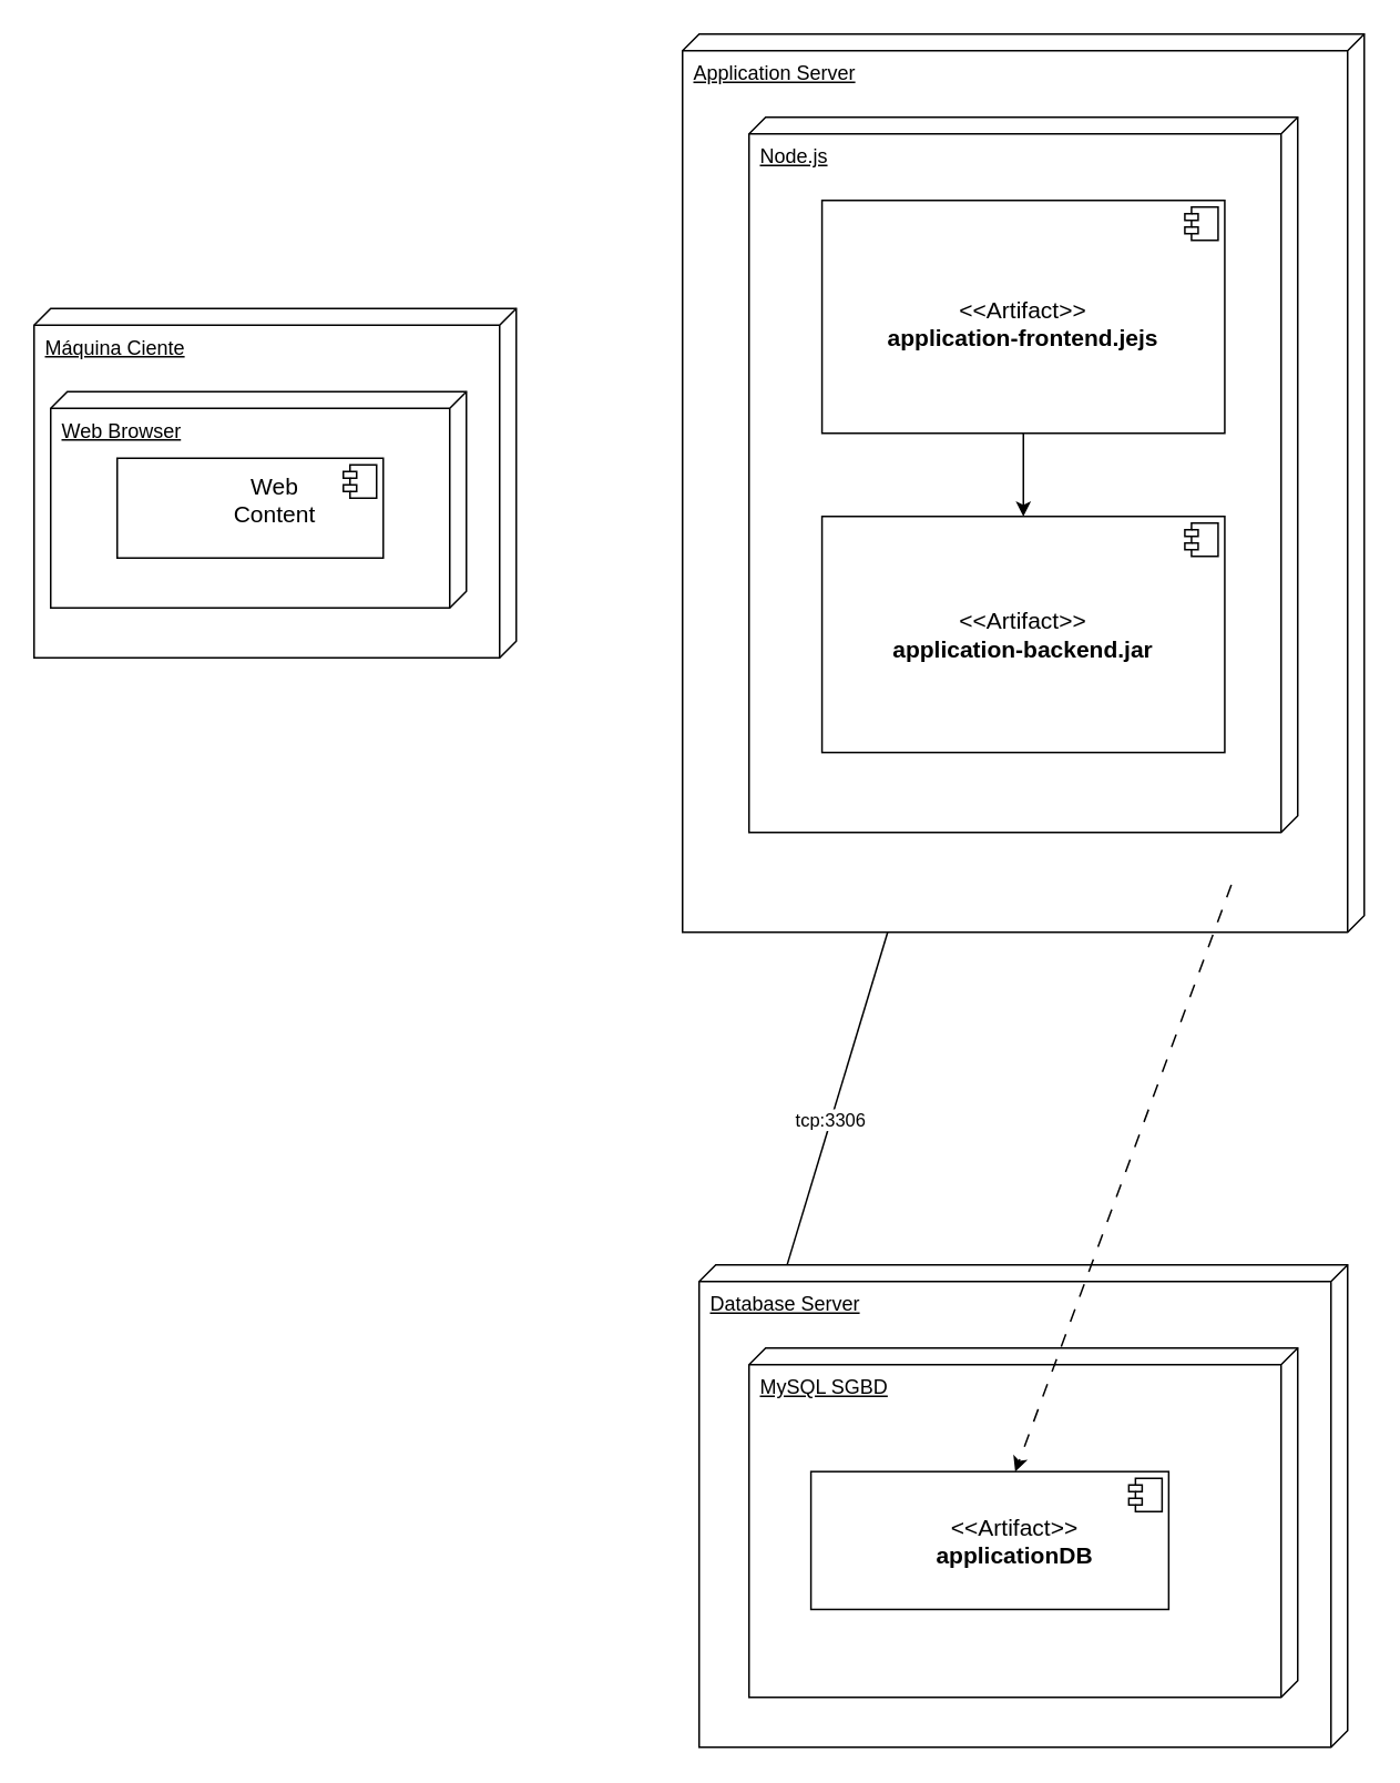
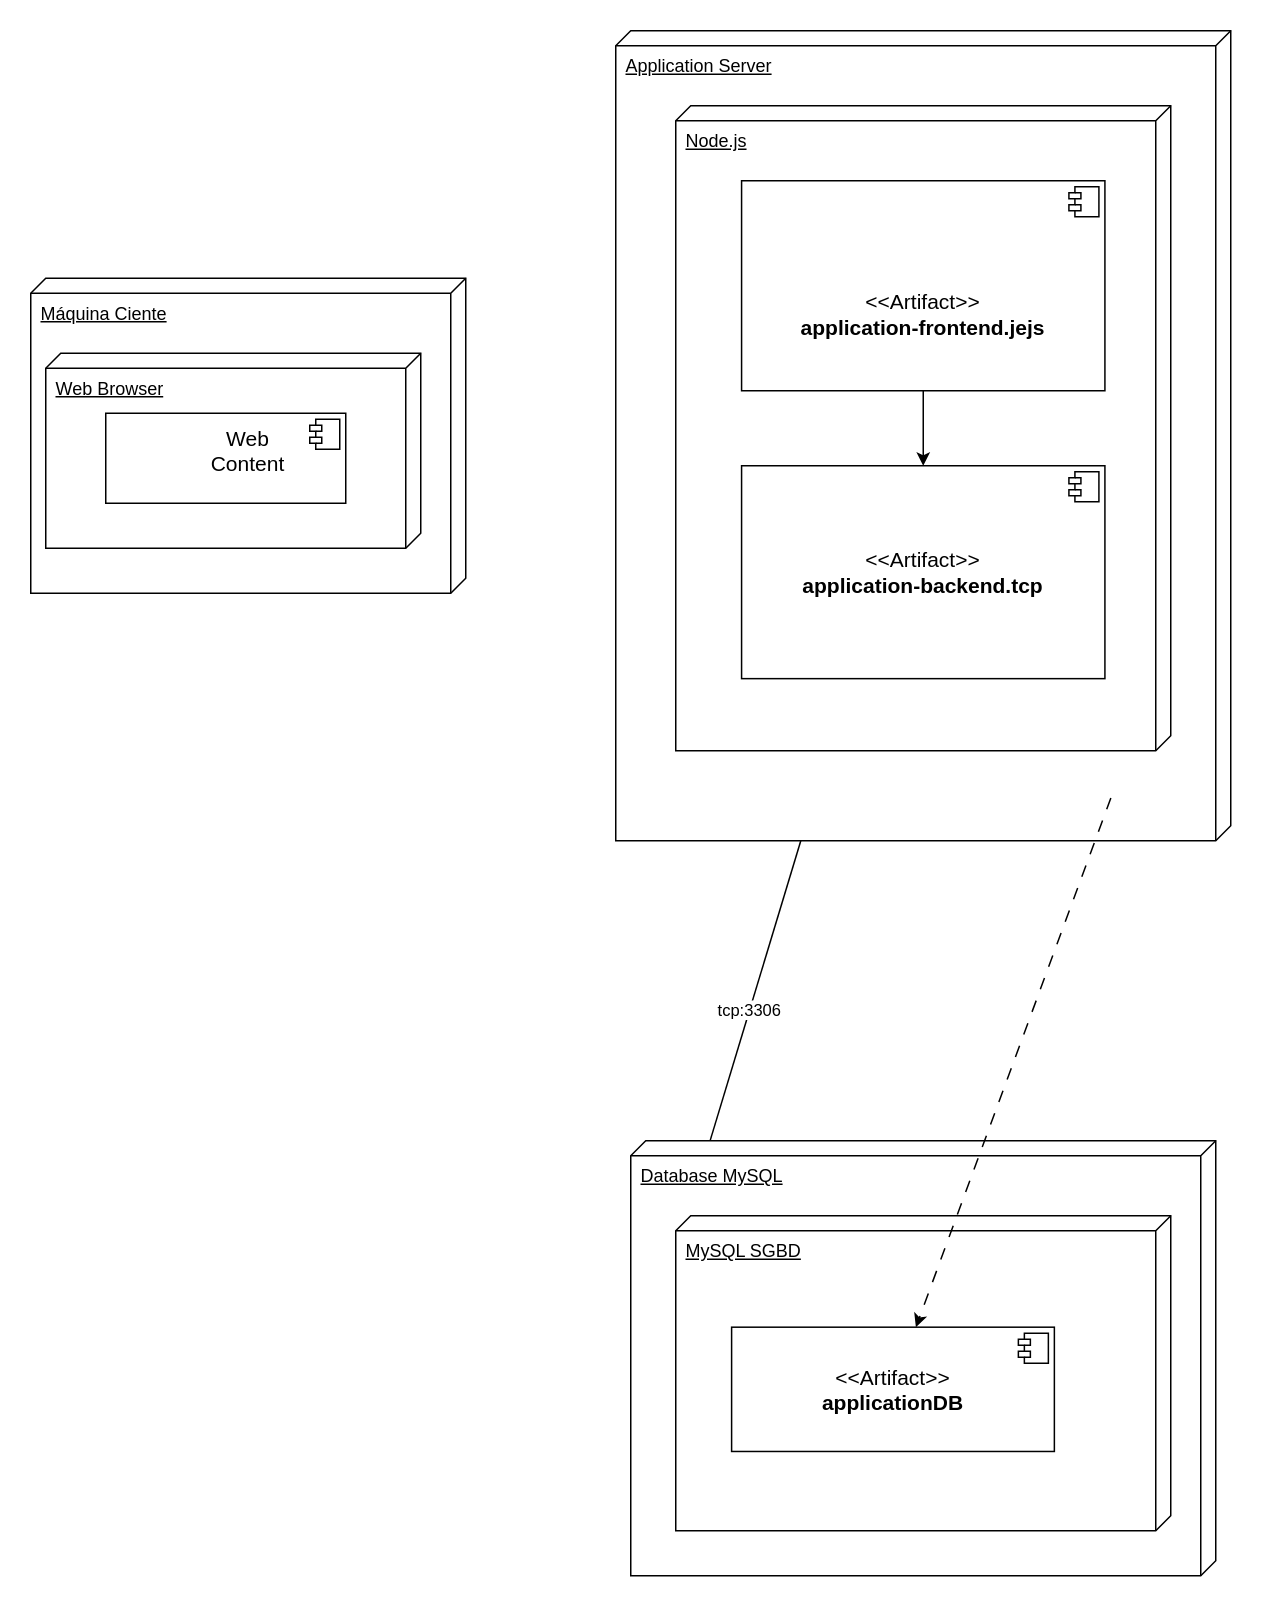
  <mxCell id="0" />
  <mxCell id="1" parent="0" />
  <mxCell id="2" value="&lt;u&gt;Máquina Ciente&lt;/u&gt;" style="verticalAlign=top;align=left;shape=cube;size=10;direction=south;fontStyle=0;html=1;boundedLbl=1;spacingLeft=5;whiteSpace=wrap;" vertex="1" parent="1"><mxGeometry x="20" y="185" width="290" height="210" as="geometry" /></mxCell>
  <mxCell id="3" value="&lt;u&gt;Web Browser&lt;/u&gt;" style="verticalAlign=top;align=left;shape=cube;size=10;direction=south;html=1;boundedLbl=1;spacingLeft=5;whiteSpace=wrap;" vertex="1" parent="2"><mxGeometry width="250" height="130" relative="1" as="geometry"><mxPoint x="10" y="50" as="offset" /></mxGeometry></mxCell>
  <mxCell id="4" value="&lt;p style=&quot;margin: 6px 0px 0px;&quot;&gt;&lt;br&gt;&lt;/p&gt;" style="align=center;overflow=fill;html=1;dropTarget=0;whiteSpace=wrap;" vertex="1" parent="2"><mxGeometry x="50" y="90" width="160" height="60" as="geometry" /></mxCell>
  <mxCell id="5" value="" style="shape=component;jettyWidth=8;jettyHeight=4;" vertex="1" parent="4"><mxGeometry x="1" width="20" height="20" relative="1" as="geometry"><mxPoint x="-24" y="4" as="offset" /></mxGeometry></mxCell>
  <mxCell id="6" value="&lt;font style=&quot;font-size: 14px;&quot;&gt;Web Content&lt;/font&gt;" style="text;html=1;align=center;verticalAlign=middle;whiteSpace=wrap;rounded=0;" vertex="1" parent="2"><mxGeometry x="115" y="100" width="60" height="30" as="geometry" /></mxCell>
  <mxCell id="7" style="rounded=0;orthogonalLoop=1;jettySize=auto;html=1;entryX=0.034;entryY=0.872;entryDx=0;entryDy=0;entryPerimeter=0;" edge="1" parent="1" source="9" target="18"><mxGeometry relative="1" as="geometry"><mxPoint x="530" y="730" as="targetPoint" /></mxGeometry></mxCell>
  <mxCell id="8" value="tcp:3306" style="edgeLabel;html=1;align=center;verticalAlign=middle;resizable=0;points=[];" connectable="0" vertex="1" parent="7"><mxGeometry x="0.073" y="-1" relative="1" as="geometry"><mxPoint as="offset" /></mxGeometry></mxCell>
  <mxCell id="9" value="&lt;u&gt;Application Server&lt;/u&gt;" style="verticalAlign=top;align=left;shape=cube;size=10;direction=south;fontStyle=0;html=1;boundedLbl=1;spacingLeft=5;whiteSpace=wrap;" vertex="1" parent="1"><mxGeometry x="410" y="20" width="410" height="540" as="geometry" /></mxCell>
  <mxCell id="10" value="&lt;u&gt;Node.js&lt;/u&gt;" style="verticalAlign=top;align=left;shape=cube;size=10;direction=south;html=1;boundedLbl=1;spacingLeft=5;whiteSpace=wrap;" vertex="1" parent="9"><mxGeometry x="40" y="50" width="330" height="430" as="geometry" /></mxCell>
  <mxCell id="11" style="rounded=0;orthogonalLoop=1;jettySize=auto;html=1;entryX=0.5;entryY=0;entryDx=0;entryDy=0;" edge="1" parent="9" source="12" target="15"><mxGeometry relative="1" as="geometry" /></mxCell>
  <mxCell id="12" value="&lt;p style=&quot;margin: 6px 0px 0px;&quot;&gt;&lt;br&gt;&lt;/p&gt;" style="align=center;overflow=fill;html=1;dropTarget=0;whiteSpace=wrap;" vertex="1" parent="9"><mxGeometry x="83.89" y="100" width="242.22" height="140" as="geometry" /></mxCell>
  <mxCell id="13" value="" style="shape=component;jettyWidth=8;jettyHeight=4;" vertex="1" parent="12"><mxGeometry x="1" width="20" height="20" relative="1" as="geometry"><mxPoint x="-24" y="4" as="offset" /></mxGeometry></mxCell>
- <mxCell id="14" value="&lt;font style=&quot;font-size: 14px;&quot;&gt;&amp;lt;&amp;lt;Artifact&lt;/font&gt;&lt;span style=&quot;font-size: 14px; background-color: initial;&quot;&gt;&amp;gt;&amp;gt;&lt;/span&gt;&lt;div&gt;&lt;span style=&quot;font-size: 14px; background-color: initial;&quot;&gt;&lt;b&gt;application-frontend.jejs&lt;/b&gt;&lt;/span&gt;&lt;/div&gt;" style="text;html=1;align=center;verticalAlign=middle;whiteSpace=wrap;rounded=0;" vertex="1" parent="9"><mxGeometry x="97.842" y="155.264" width="214.31" height="38.005" as="geometry" /></mxCell>
+ <mxCell id="14" value="&lt;font style=&quot;font-size: 14px;&quot;&gt;&amp;lt;&amp;lt;Artifact&lt;/font&gt;&lt;span style=&quot;font-size: 14px; background-color: initial;&quot;&gt;&amp;gt;&amp;gt;&lt;/span&gt;&lt;div&gt;&lt;span style=&quot;font-size: 14px; background-color: initial;&quot;&gt;&lt;b&gt;application-frontend.jejs&lt;/b&gt;&lt;/span&gt;&lt;/div&gt;" style="text;html=1;align=center;verticalAlign=middle;whiteSpace=wrap;rounded=0;" vertex="1" parent="9"><mxGeometry x="97.842" y="170.264" width="214.31" height="38.005" as="geometry" /></mxCell>
  <mxCell id="15" value="&lt;p style=&quot;margin: 6px 0px 0px;&quot;&gt;&lt;br&gt;&lt;/p&gt;" style="align=center;overflow=fill;html=1;dropTarget=0;whiteSpace=wrap;" vertex="1" parent="9"><mxGeometry x="83.89" y="290" width="242.22" height="141.93" as="geometry" /></mxCell>
  <mxCell id="16" value="" style="shape=component;jettyWidth=8;jettyHeight=4;" vertex="1" parent="15"><mxGeometry x="1" width="20" height="20" relative="1" as="geometry"><mxPoint x="-24" y="4" as="offset" /></mxGeometry></mxCell>
- <mxCell id="17" value="&lt;font style=&quot;font-size: 14px;&quot;&gt;&amp;lt;&amp;lt;Artifact&lt;/font&gt;&lt;span style=&quot;font-size: 14px; background-color: initial;&quot;&gt;&amp;gt;&amp;gt;&lt;/span&gt;&lt;div&gt;&lt;span style=&quot;font-size: 14px; background-color: initial;&quot;&gt;&lt;b&gt;application-backend.jar&lt;/b&gt;&lt;/span&gt;&lt;/div&gt;" style="text;html=1;align=center;verticalAlign=middle;whiteSpace=wrap;rounded=0;" vertex="1" parent="9"><mxGeometry x="97.842" y="341.964" width="214.31" height="38.005" as="geometry" /></mxCell>
- <mxCell id="18" value="&lt;u&gt;Database Server&lt;/u&gt;" style="verticalAlign=top;align=left;shape=cube;size=10;direction=south;fontStyle=0;html=1;boundedLbl=1;spacingLeft=5;whiteSpace=wrap;" vertex="1" parent="1"><mxGeometry x="420" y="760" width="390" height="290" as="geometry" /></mxCell>
+ <mxCell id="17" value="&lt;font style=&quot;font-size: 14px;&quot;&gt;&amp;lt;&amp;lt;Artifact&lt;/font&gt;&lt;span style=&quot;font-size: 14px; background-color: initial;&quot;&gt;&amp;gt;&amp;gt;&lt;/span&gt;&lt;div&gt;&lt;span style=&quot;font-size: 14px; background-color: initial;&quot;&gt;&lt;b&gt;application-backend.tcp&lt;/b&gt;&lt;/span&gt;&lt;/div&gt;" style="text;html=1;align=center;verticalAlign=middle;whiteSpace=wrap;rounded=0;" vertex="1" parent="9"><mxGeometry x="97.842" y="341.964" width="214.31" height="38.005" as="geometry" /></mxCell>
+ <mxCell id="18" value="&lt;u&gt;Database MySQL&lt;/u&gt;" style="verticalAlign=top;align=left;shape=cube;size=10;direction=south;fontStyle=0;html=1;boundedLbl=1;spacingLeft=5;whiteSpace=wrap;" vertex="1" parent="1"><mxGeometry x="420" y="760" width="390" height="290" as="geometry" /></mxCell>
  <mxCell id="19" value="&lt;u&gt;MySQL SGBD&lt;/u&gt;" style="verticalAlign=top;align=left;shape=cube;size=10;direction=south;html=1;boundedLbl=1;spacingLeft=5;whiteSpace=wrap;" vertex="1" parent="18"><mxGeometry width="330" height="210" relative="1" as="geometry"><mxPoint x="30" y="50" as="offset" /></mxGeometry></mxCell>
  <mxCell id="20" value="&lt;p style=&quot;margin: 6px 0px 0px;&quot;&gt;&lt;br&gt;&lt;/p&gt;" style="align=center;overflow=fill;html=1;dropTarget=0;whiteSpace=wrap;" vertex="1" parent="18"><mxGeometry x="67.241" y="124.286" width="215.172" height="82.857" as="geometry" /></mxCell>
  <mxCell id="21" value="" style="shape=component;jettyWidth=8;jettyHeight=4;" vertex="1" parent="20"><mxGeometry x="1" width="20" height="20" relative="1" as="geometry"><mxPoint x="-24" y="4" as="offset" /></mxGeometry></mxCell>
- <mxCell id="22" value="&lt;font style=&quot;font-size: 14px;&quot;&gt;&amp;lt;&amp;lt;Artifact&lt;/font&gt;&lt;span style=&quot;font-size: 14px; background-color: initial;&quot;&gt;&amp;gt;&amp;gt;&lt;/span&gt;&lt;div&gt;&lt;span style=&quot;font-size: 14px; background-color: initial;&quot;&gt;&lt;b&gt;applicationDB&lt;/b&gt;&lt;/span&gt;&lt;/div&gt;" style="text;html=1;align=center;verticalAlign=middle;whiteSpace=wrap;rounded=0;" vertex="1" parent="18"><mxGeometry x="104.83" y="145.94" width="170" height="39.55" as="geometry" /></mxCell>
+ <mxCell id="22" value="&lt;font style=&quot;font-size: 14px;&quot;&gt;&amp;lt;&amp;lt;Artifact&lt;/font&gt;&lt;span style=&quot;font-size: 14px; background-color: initial;&quot;&gt;&amp;gt;&amp;gt;&lt;/span&gt;&lt;div&gt;&lt;span style=&quot;font-size: 14px; background-color: initial;&quot;&gt;&lt;b&gt;applicationDB&lt;/b&gt;&lt;/span&gt;&lt;/div&gt;" style="text;html=1;align=center;verticalAlign=middle;whiteSpace=wrap;rounded=0;" vertex="1" parent="18"><mxGeometry x="89.83" y="145.94" width="170" height="39.55" as="geometry" /></mxCell>
  <mxCell id="23" style="rounded=0;orthogonalLoop=1;jettySize=auto;html=1;exitX=1;exitY=0.121;exitDx=0;exitDy=0;exitPerimeter=0;dashed=1;dashPattern=8 8;" edge="1" parent="1" target="20"><mxGeometry relative="1" as="geometry"><mxPoint x="740.07" y="531.463" as="sourcePoint" /></mxGeometry></mxCell>
